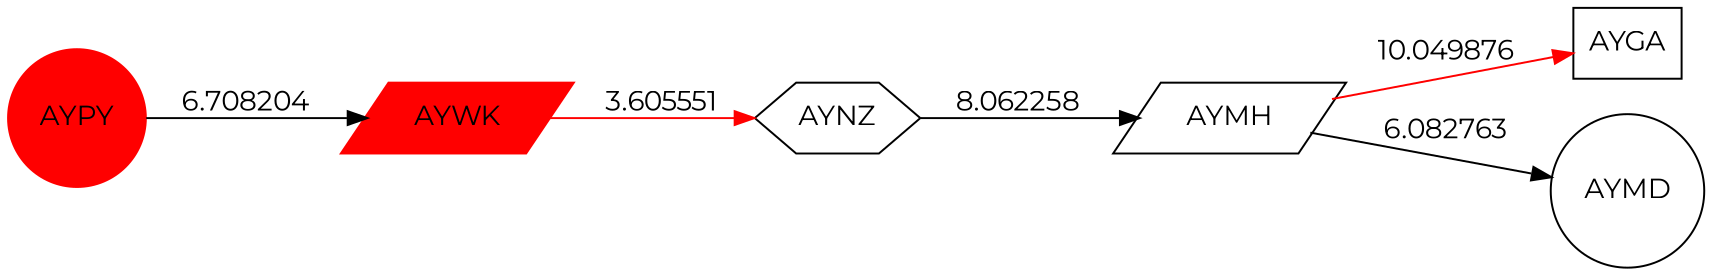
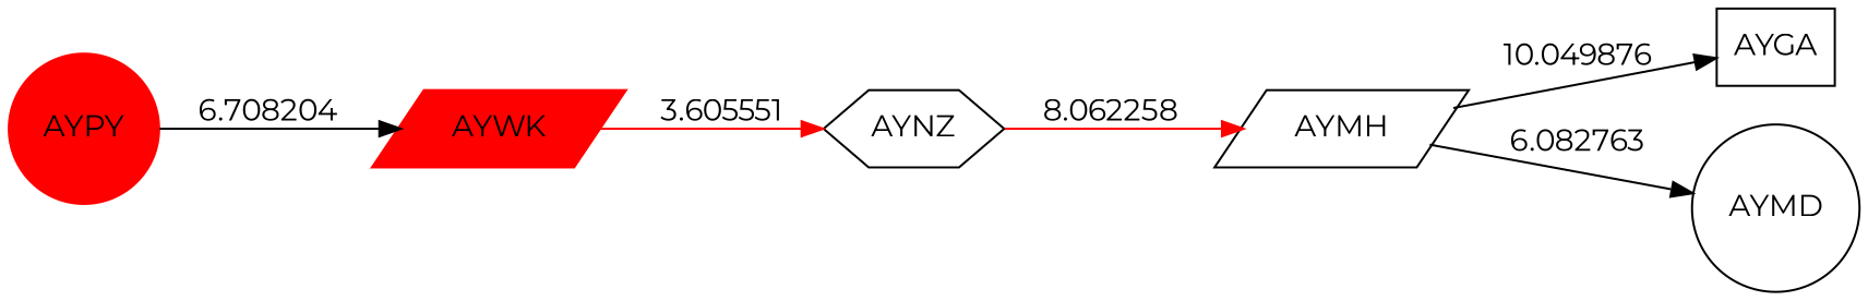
  digraph {
    fontname=Montserrat
    rankdir=LR
    scale=0.5
    node [fontname=Montserrat shape=circle]
    edge [color=black fontname=Montserrat]
    AYPY [color=red style=filled]
    AYWK [color=red shape=parallelogram style=filled]
    AYNZ [shape=hexagon]
    AYMH [shape=parallelogram]
    AYGA [shape=box]
    AYMD
    AYPY -> AYWK [label=6.708204]
    AYWK -> AYNZ [color=red label=3.605551]
-   AYNZ -> AYMH [label=8.062258]
-   AYMH -> AYGA [color=red label=10.049876]
+   AYNZ -> AYMH [color=red label=8.062258]
+   AYMH -> AYGA [label=10.049876]
    AYMH -> AYMD [label=6.082763]
  }
